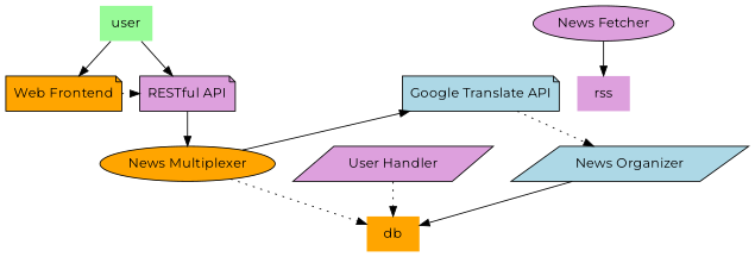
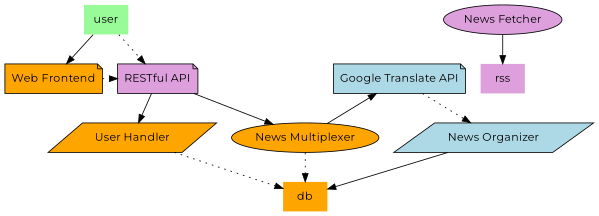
  digraph {
    fontname=Montserrat
    node [fillcolor=plum fontname=Montserrat shape=note style=filled]
    edge [fontname=Montserrat style=solid]
    n1 [fillcolor=orange label="Web Frontend"]
    n2 [label="RESTful API"]
    n3 [fillcolor=lightblue label="Google Translate API"]
    n4 [fillcolor=orange label="News Multiplexer" shape=ellipse]
-   n5 [label="User Handler" shape=parallelogram]
+   n5 [fillcolor=orange label="User Handler" shape=parallelogram]
    n6 [fillcolor=lightblue label="News Organizer" shape=parallelogram]
    db [fillcolor=orange shape=none]
    n8 [label="News Fetcher" shape=ellipse]
    rss [shape=none]
    user [fillcolor=palegreen shape=none]
    subgraph sub_1 {
      rank=same
      n1
      n2
      n3
    }
    subgraph sub_2 {
      rank=same
      n4
    }
    n1 -> n2 [style=dotted]
    n2 -> n4
+   n2 -> n5
    n3 -> n6 [style=dotted]
    n4 -> n3
    n4 -> db [style=dotted]
    n5 -> db [style=dotted]
    n6 -> db
    n8 -> rss
    user -> n1
-   user -> n2
+   user -> n2 [style=dotted]
  }
